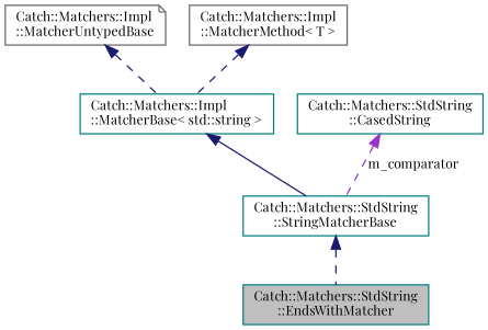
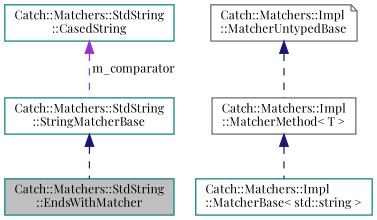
  digraph {
    fontname="Playfair Display"
    rankdir=TB
    node [color=teal fillcolor=white fontname="Playfair Display" fontsize=10 shape=box style=filled]
    edge [color=midnightblue dir=back fontname="Playfair Display" fontsize=10 labelfontname=Helvetica labelfontsize=10 style=dashed]
    n1 [fillcolor=grey75 fontcolor=black height=0.2 label="Catch::Matchers::StdString\l::EndsWithMatcher" width=0.4]
    n2 [height=0.2 label="Catch::Matchers::StdString\l::StringMatcherBase" width=0.4]
    n3 [height=0.2 label="Catch::Matchers::Impl\l::MatcherBase\< std::string \>" width=0.4]
    n4 [color=gray40 height=0.2 label="Catch::Matchers::Impl\l::MatcherUntypedBase" shape=note width=0.4]
    n5 [color=gray40 height=0.2 label="Catch::Matchers::Impl\l::MatcherMethod\< T \>" width=0.4]
    n6 [height=0.2 label="Catch::Matchers::StdString\l::CasedString" width=0.4]
    n2 -> n1
-   n3 -> n2 [style=solid]
-   n4 -> n3
+   n4 -> n5
    n5 -> n3
    n6 -> n2 [color=darkorchid3 label=" m_comparator"]
  }
